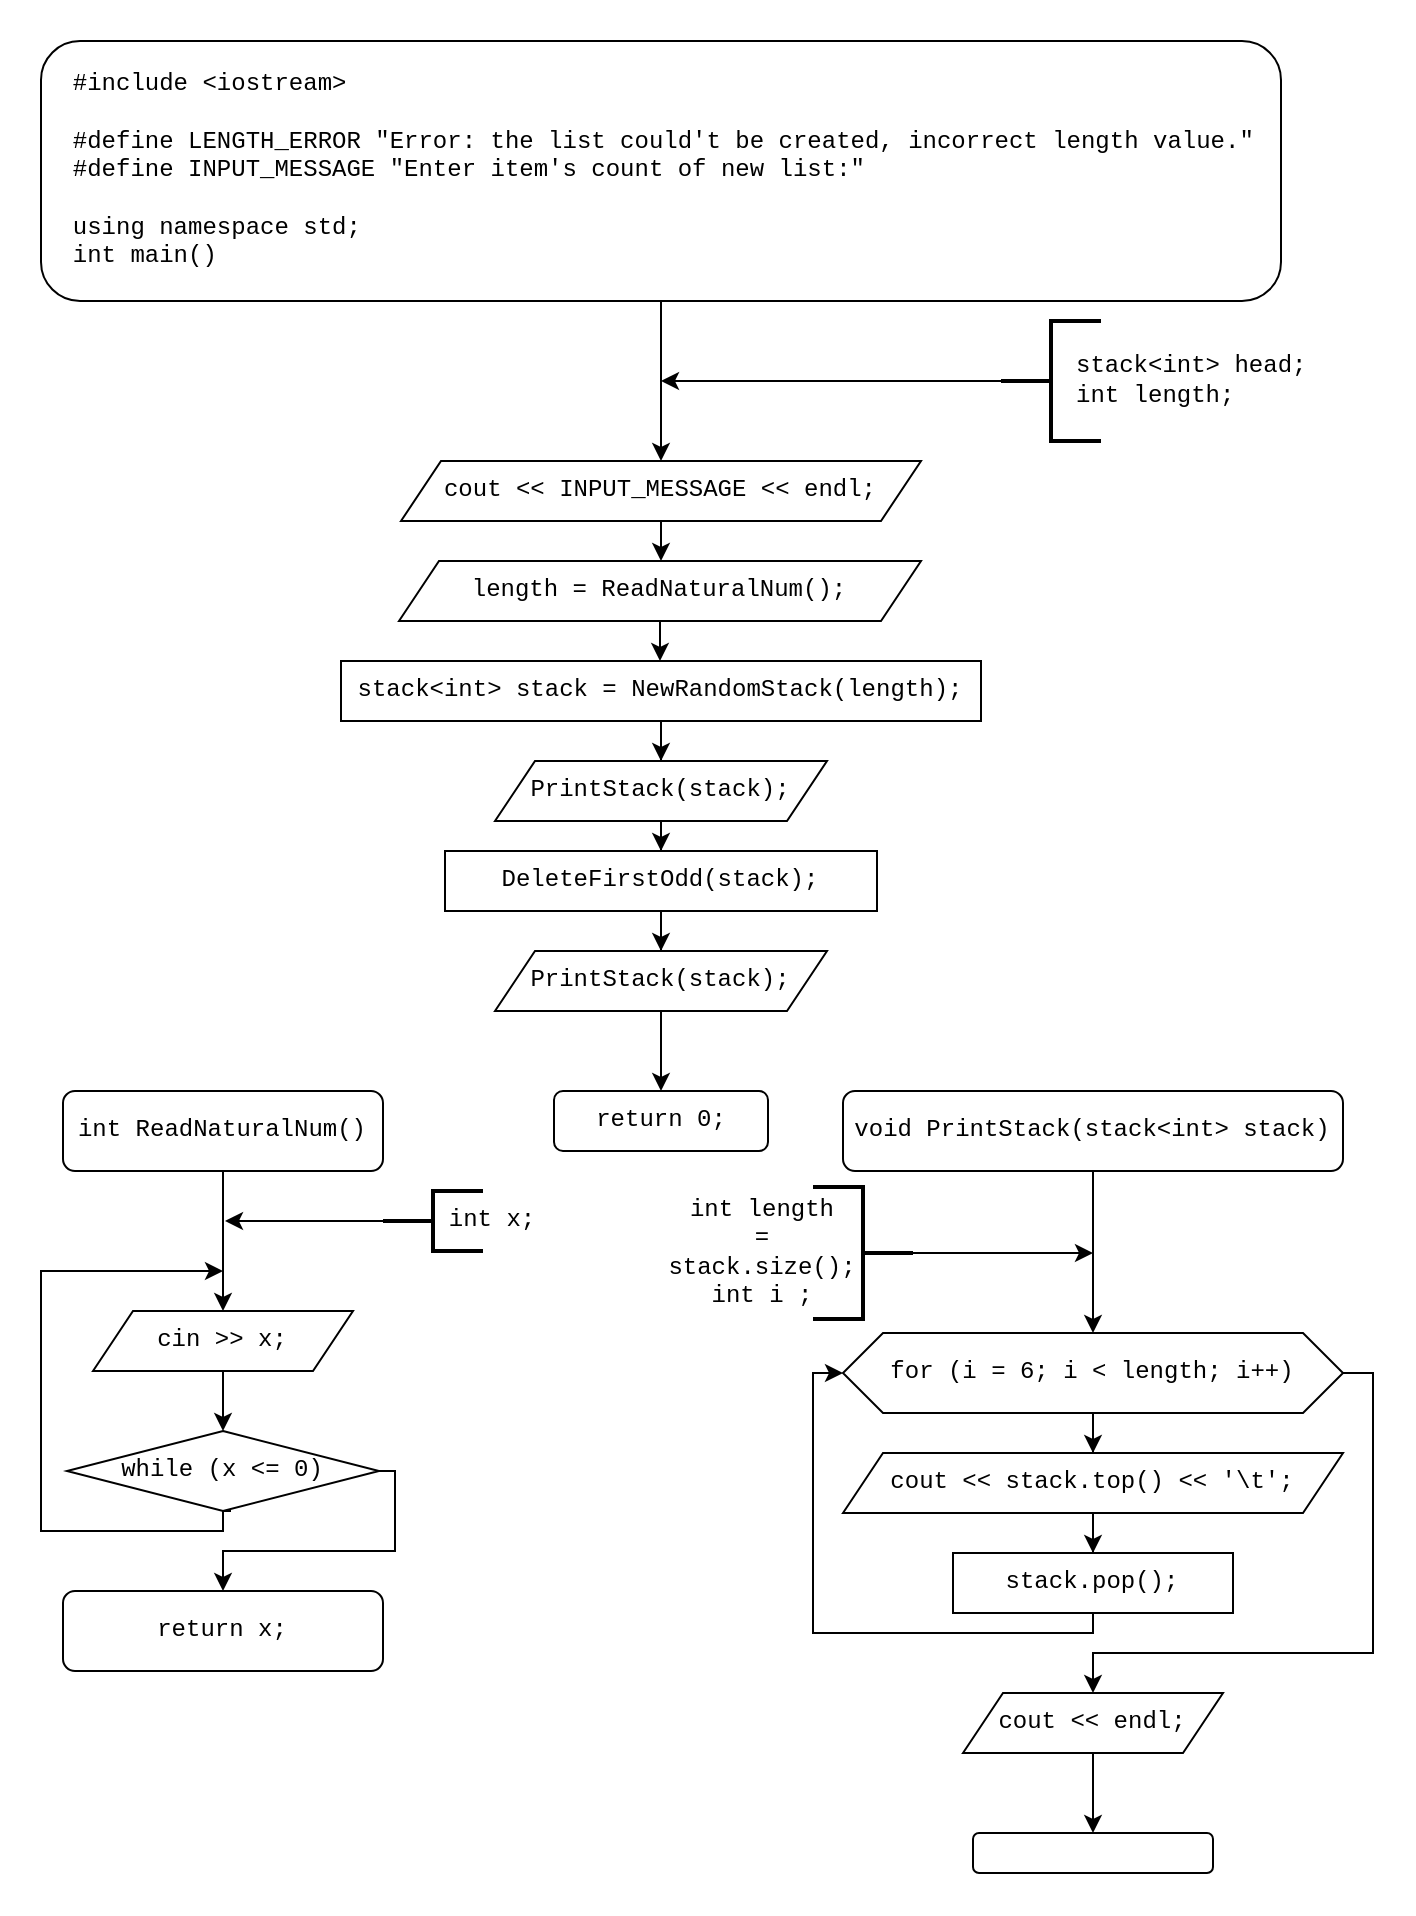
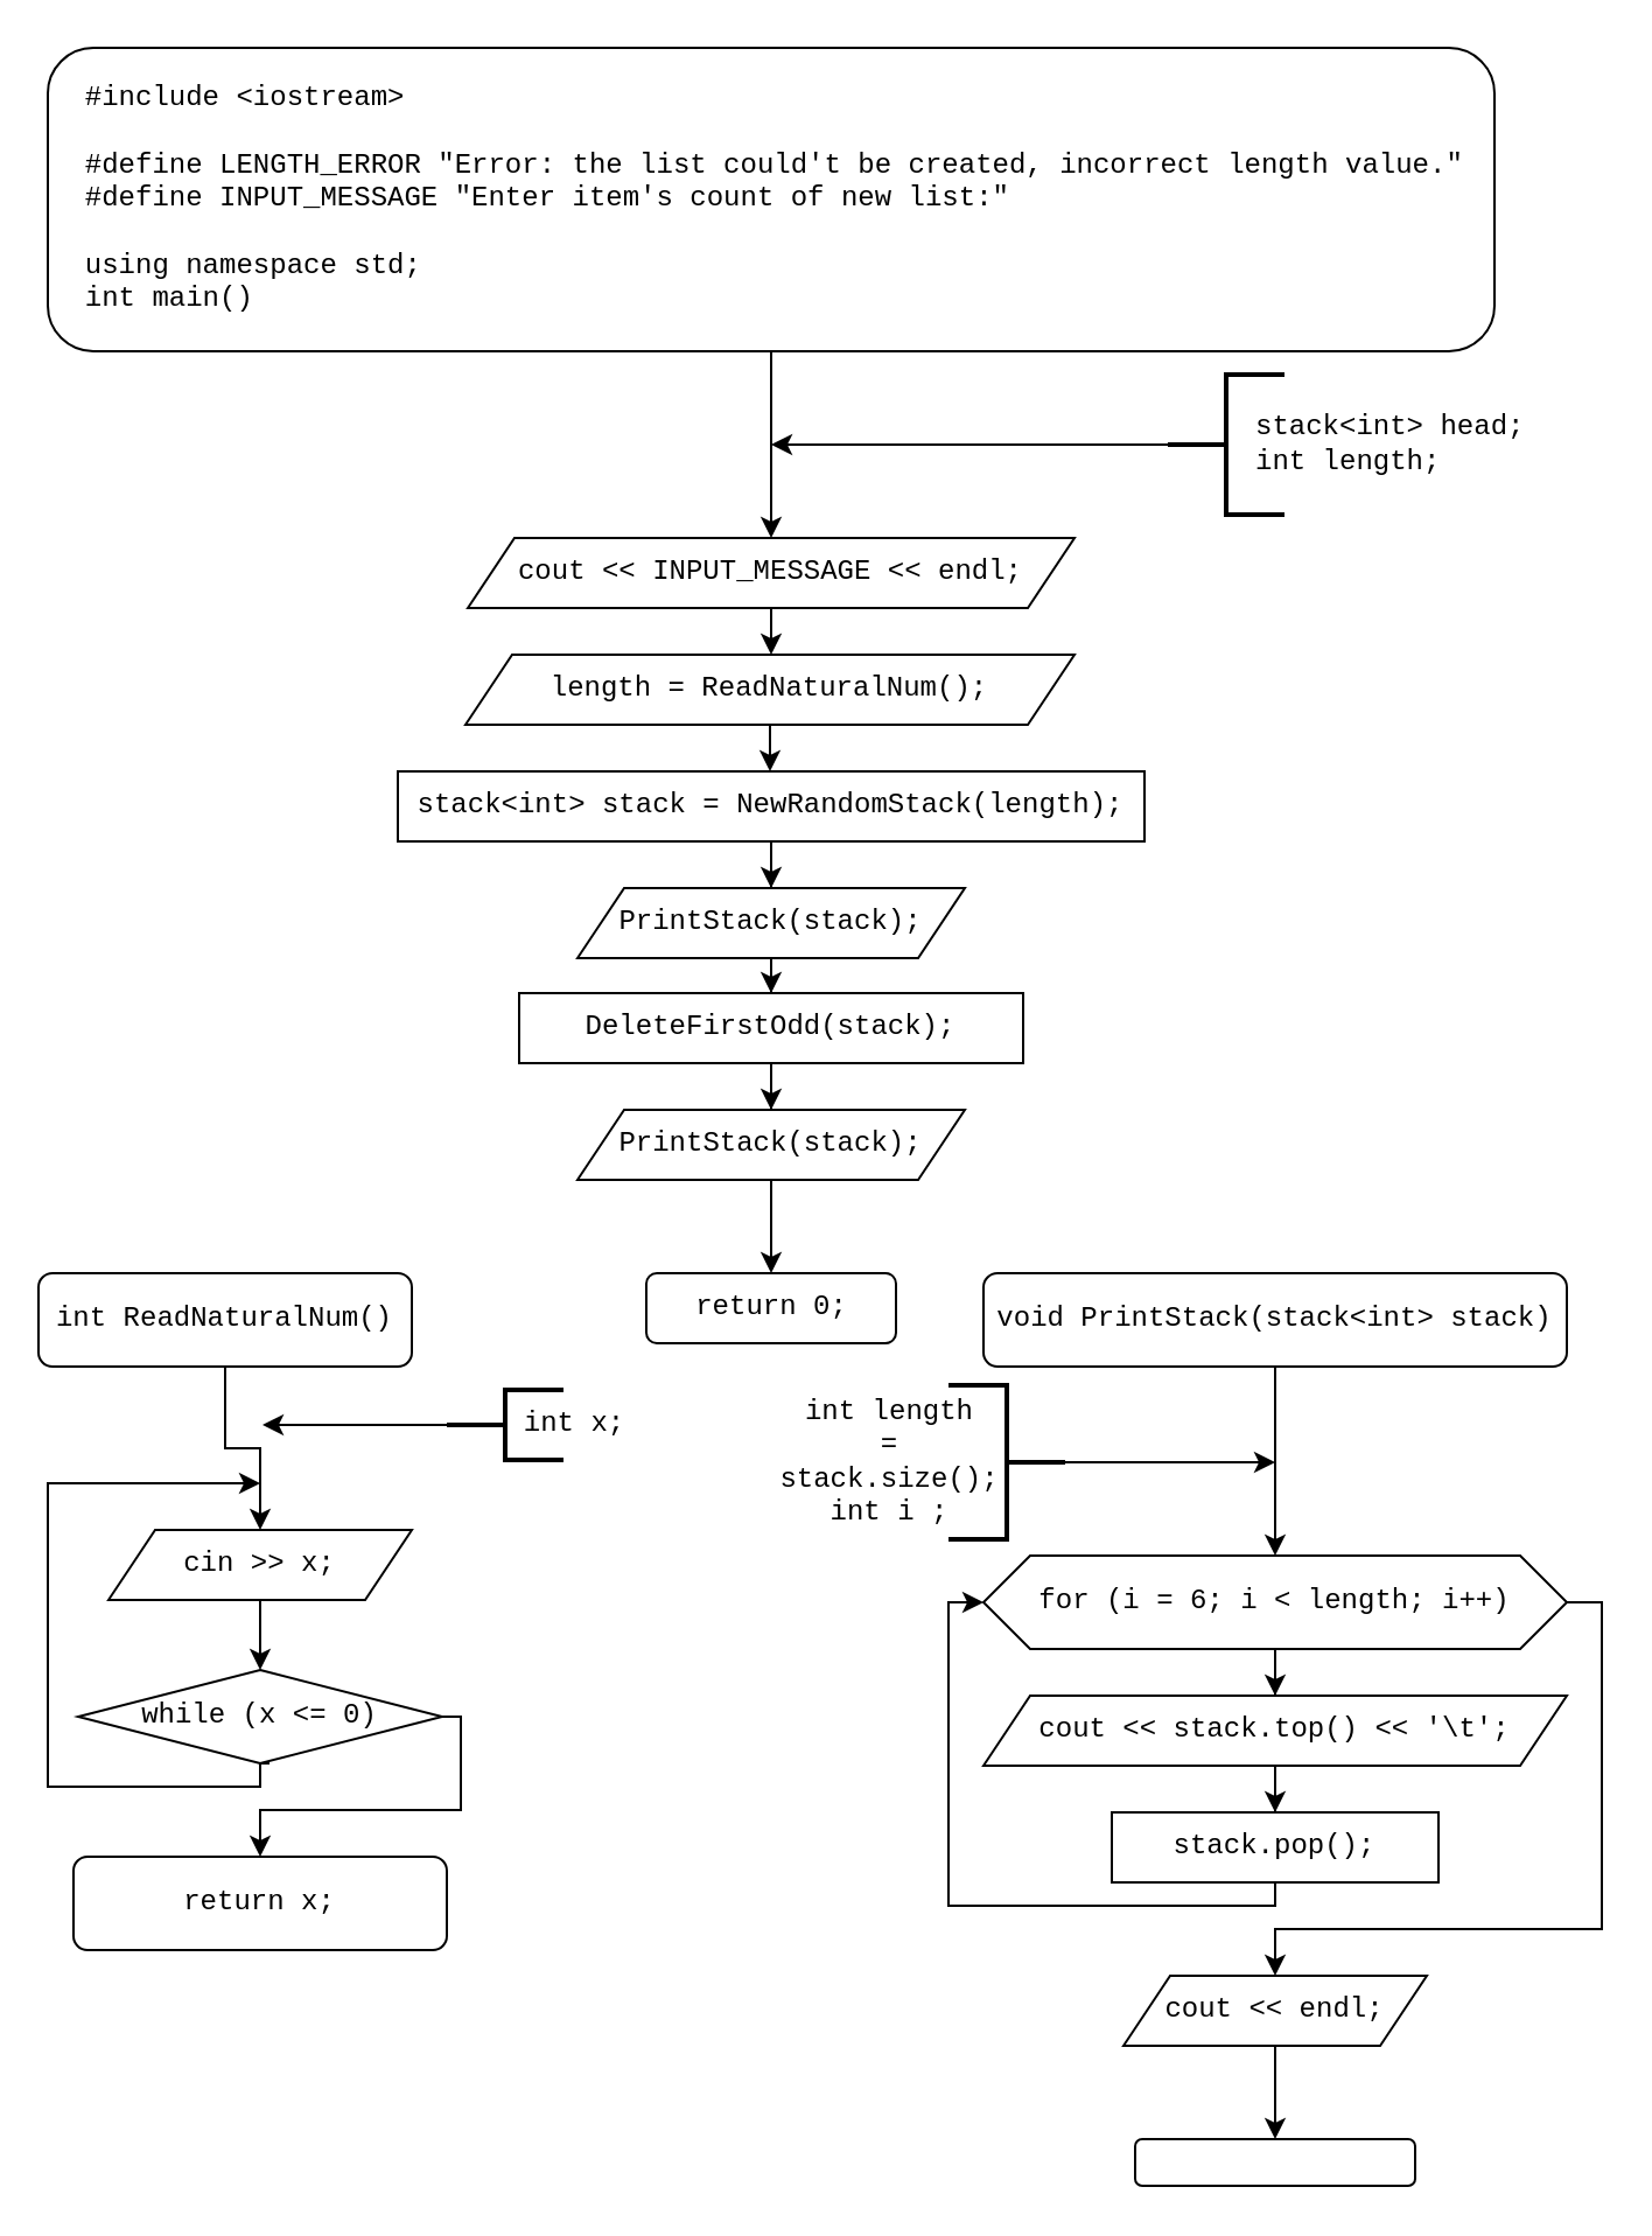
  <mxCell id="0" />
  <mxCell id="1" parent="0" />
  <mxCell id="2" style="edgeStyle=orthogonalEdgeStyle;rounded=0;orthogonalLoop=1;jettySize=auto;html=1;entryX=0.5;entryY=0;entryDx=0;entryDy=0;fontFamily=Courier New;" edge="1" parent="1" source="3" target="5"><mxGeometry relative="1" as="geometry" /></mxCell>
  <mxCell id="3" value="&lt;div&gt;&amp;nbsp; #include &amp;lt;iostream&amp;gt;&lt;/div&gt;&lt;div&gt;&amp;nbsp;&amp;nbsp;&lt;/div&gt;&lt;div&gt;&amp;nbsp; #define LENGTH_ERROR &quot;Error: the list could't be created, incorrect length value.&quot;&lt;/div&gt;&lt;div&gt;&amp;nbsp; #define INPUT_MESSAGE &quot;Enter item's count of new list:&quot;&lt;/div&gt;&lt;div&gt;&amp;nbsp;&amp;nbsp;&lt;/div&gt;&lt;div&gt;&amp;nbsp; using namespace std;&lt;/div&gt;&lt;div&gt;&amp;nbsp; int main()&lt;/div&gt;" style="rounded=1;whiteSpace=wrap;html=1;fontFamily=Courier New;align=left;" vertex="1" parent="1"><mxGeometry x="20" y="20" width="620" height="130" as="geometry" /></mxCell>
  <mxCell id="4" style="edgeStyle=orthogonalEdgeStyle;rounded=0;orthogonalLoop=1;jettySize=auto;html=1;entryX=0.5;entryY=0;entryDx=0;entryDy=0;fontFamily=Courier New;" edge="1" parent="1" source="5" target="7"><mxGeometry relative="1" as="geometry" /></mxCell>
  <mxCell id="5" value="cout &amp;lt;&amp;lt; INPUT_MESSAGE &amp;lt;&amp;lt; endl;" style="shape=parallelogram;perimeter=parallelogramPerimeter;whiteSpace=wrap;html=1;fixedSize=1;fontFamily=Courier New;align=center;" vertex="1" parent="1"><mxGeometry x="200" y="230" width="260" height="30" as="geometry" /></mxCell>
  <mxCell id="6" style="edgeStyle=orthogonalEdgeStyle;rounded=0;orthogonalLoop=1;jettySize=auto;html=1;entryX=0.5;entryY=0;entryDx=0;entryDy=0;fontFamily=Courier New;" edge="1" parent="1" source="7" target="9"><mxGeometry relative="1" as="geometry" /></mxCell>
  <mxCell id="7" value="length = ReadNaturalNum();" style="shape=parallelogram;perimeter=parallelogramPerimeter;whiteSpace=wrap;html=1;fixedSize=1;fontFamily=Courier New;align=center;" vertex="1" parent="1"><mxGeometry x="199" y="280" width="261" height="30" as="geometry" /></mxCell>
  <mxCell id="8" style="edgeStyle=orthogonalEdgeStyle;rounded=0;orthogonalLoop=1;jettySize=auto;html=1;entryX=0.5;entryY=0;entryDx=0;entryDy=0;fontFamily=Courier New;" edge="1" parent="1" source="9" target="11"><mxGeometry relative="1" as="geometry" /></mxCell>
  <mxCell id="9" value="stack&amp;lt;int&amp;gt; stack = NewRandomStack(length);" style="rounded=0;whiteSpace=wrap;html=1;fontFamily=Courier New;align=center;" vertex="1" parent="1"><mxGeometry x="170" y="330" width="320" height="30" as="geometry" /></mxCell>
  <mxCell id="10" style="edgeStyle=orthogonalEdgeStyle;rounded=0;orthogonalLoop=1;jettySize=auto;html=1;entryX=0.5;entryY=0;entryDx=0;entryDy=0;" edge="1" parent="1" source="11" target="15"><mxGeometry relative="1" as="geometry" /></mxCell>
  <mxCell id="11" value="PrintStack(stack);" style="shape=parallelogram;perimeter=parallelogramPerimeter;whiteSpace=wrap;html=1;fixedSize=1;fontFamily=Courier New;align=center;" vertex="1" parent="1"><mxGeometry x="247" y="380" width="166" height="30" as="geometry" /></mxCell>
  <mxCell id="12" style="edgeStyle=orthogonalEdgeStyle;rounded=0;orthogonalLoop=1;jettySize=auto;html=1;fontFamily=Courier New;" edge="1" parent="1" source="13"><mxGeometry relative="1" as="geometry"><mxPoint x="330" y="190" as="targetPoint" /></mxGeometry></mxCell>
  <mxCell id="13" value="" style="strokeWidth=2;html=1;shape=mxgraph.flowchart.annotation_2;align=left;labelPosition=right;pointerEvents=1;fontFamily=Courier New;" vertex="1" parent="1"><mxGeometry x="500" y="160" width="50" height="60" as="geometry" /></mxCell>
  <mxCell id="14" style="edgeStyle=orthogonalEdgeStyle;rounded=0;orthogonalLoop=1;jettySize=auto;html=1;fontFamily=Courier New;" edge="1" parent="1" source="15" target="17"><mxGeometry relative="1" as="geometry" /></mxCell>
  <mxCell id="15" value="DeleteFirstOdd(stack);" style="rounded=0;whiteSpace=wrap;html=1;fontFamily=Courier New;align=center;" vertex="1" parent="1"><mxGeometry x="222" y="425" width="216" height="30" as="geometry" /></mxCell>
  <mxCell id="16" style="edgeStyle=orthogonalEdgeStyle;rounded=0;orthogonalLoop=1;jettySize=auto;html=1;entryX=0.5;entryY=0;entryDx=0;entryDy=0;" edge="1" parent="1" source="17" target="18"><mxGeometry relative="1" as="geometry" /></mxCell>
  <mxCell id="17" value="PrintStack(stack);" style="shape=parallelogram;perimeter=parallelogramPerimeter;whiteSpace=wrap;html=1;fixedSize=1;fontFamily=Courier New;align=center;" vertex="1" parent="1"><mxGeometry x="247" y="475" width="166" height="30" as="geometry" /></mxCell>
  <mxCell id="18" value="return 0;" style="rounded=1;whiteSpace=wrap;html=1;fontFamily=Courier New;align=center;" vertex="1" parent="1"><mxGeometry x="276.5" y="545" width="107" height="30" as="geometry" /></mxCell>
  <mxCell id="19" style="edgeStyle=orthogonalEdgeStyle;rounded=0;orthogonalLoop=1;jettySize=auto;html=1;entryX=0.5;entryY=0;entryDx=0;entryDy=0;fontFamily=Courier New;" edge="1" parent="1"><mxGeometry relative="1" as="geometry"><mxPoint x="330" y="480" as="targetPoint" /></mxGeometry></mxCell>
  <mxCell id="20" value="stack&amp;lt;int&amp;gt; head;&lt;br&gt;int length;" style="text;html=1;strokeColor=none;fillColor=none;align=left;verticalAlign=middle;whiteSpace=wrap;rounded=0;fontFamily=Courier New;" vertex="1" parent="1"><mxGeometry x="536" y="160" width="136" height="60" as="geometry" /></mxCell>
  <mxCell id="21" style="edgeStyle=orthogonalEdgeStyle;rounded=0;orthogonalLoop=1;jettySize=auto;html=1;fontFamily=Courier New;entryX=0.5;entryY=0;entryDx=0;entryDy=0;" edge="1" parent="1" source="22" target="27"><mxGeometry relative="1" as="geometry"><mxPoint x="111" y="655" as="targetPoint" /></mxGeometry></mxCell>
- <mxCell id="22" value="int ReadNaturalNum()" style="rounded=1;whiteSpace=wrap;html=1;fontFamily=Courier New;" vertex="1" parent="1"><mxGeometry x="31" y="545" width="160" height="40" as="geometry" /></mxCell>
+ <mxCell id="22" value="int ReadNaturalNum()" style="rounded=1;whiteSpace=wrap;html=1;fontFamily=Courier New;" vertex="1" parent="1"><mxGeometry x="16" y="545" width="160" height="40" as="geometry" /></mxCell>
  <mxCell id="23" style="edgeStyle=orthogonalEdgeStyle;rounded=0;orthogonalLoop=1;jettySize=auto;html=1;fontFamily=Courier New;exitX=0;exitY=0.5;exitDx=0;exitDy=0;exitPerimeter=0;" edge="1" parent="1" source="24"><mxGeometry relative="1" as="geometry"><mxPoint x="112" y="610" as="targetPoint" /><mxPoint x="186" y="610" as="sourcePoint" /></mxGeometry></mxCell>
  <mxCell id="24" value="" style="strokeWidth=2;html=1;shape=mxgraph.flowchart.annotation_2;align=left;labelPosition=right;pointerEvents=1;fontFamily=Courier New;" vertex="1" parent="1"><mxGeometry x="191" y="595" width="50" height="30" as="geometry" /></mxCell>
  <mxCell id="25" value="int x;" style="text;html=1;strokeColor=none;fillColor=none;align=center;verticalAlign=middle;whiteSpace=wrap;rounded=0;fontFamily=Courier New;" vertex="1" parent="1"><mxGeometry x="215.5" y="600" width="60" height="20" as="geometry" /></mxCell>
  <mxCell id="26" style="edgeStyle=orthogonalEdgeStyle;rounded=0;orthogonalLoop=1;jettySize=auto;html=1;entryX=0.5;entryY=0;entryDx=0;entryDy=0;fontFamily=Courier New;" edge="1" parent="1" source="27" target="30"><mxGeometry relative="1" as="geometry" /></mxCell>
  <mxCell id="27" value="cin &amp;gt;&amp;gt; x;" style="shape=parallelogram;perimeter=parallelogramPerimeter;whiteSpace=wrap;html=1;fixedSize=1;fontFamily=Courier New;" vertex="1" parent="1"><mxGeometry x="46" y="655" width="130" height="30" as="geometry" /></mxCell>
  <mxCell id="28" style="edgeStyle=orthogonalEdgeStyle;rounded=0;orthogonalLoop=1;jettySize=auto;html=1;fontFamily=Courier New;" edge="1" parent="1"><mxGeometry relative="1" as="geometry"><mxPoint x="111" y="635" as="targetPoint" /><mxPoint x="115" y="755" as="sourcePoint" /><Array as="points"><mxPoint x="111" y="755" /><mxPoint x="111" y="765" /><mxPoint x="20" y="765" /><mxPoint x="20" y="635" /></Array></mxGeometry></mxCell>
  <mxCell id="29" style="edgeStyle=orthogonalEdgeStyle;rounded=0;orthogonalLoop=1;jettySize=auto;html=1;fontFamily=Courier New;" edge="1" parent="1" source="30"><mxGeometry relative="1" as="geometry"><mxPoint x="111" y="795" as="targetPoint" /><Array as="points"><mxPoint x="197" y="735" /><mxPoint x="197" y="775" /><mxPoint x="111" y="775" /></Array></mxGeometry></mxCell>
  <mxCell id="30" value="while (x &amp;lt;= 0)" style="rhombus;whiteSpace=wrap;html=1;fontFamily=Courier New;" vertex="1" parent="1"><mxGeometry x="33" y="715" width="156" height="40" as="geometry" /></mxCell>
  <mxCell id="31" value="return x;" style="rounded=1;whiteSpace=wrap;html=1;fontFamily=Courier New;" vertex="1" parent="1"><mxGeometry x="31" y="795" width="160" height="40" as="geometry" /></mxCell>
  <mxCell id="32" style="edgeStyle=orthogonalEdgeStyle;rounded=0;orthogonalLoop=1;jettySize=auto;html=1;fontFamily=Courier New;entryX=0.5;entryY=0;entryDx=0;entryDy=0;" edge="1" parent="1" source="33" target="42"><mxGeometry relative="1" as="geometry"><mxPoint x="546" y="655" as="targetPoint" /></mxGeometry></mxCell>
  <mxCell id="33" value="void PrintStack(stack&amp;lt;int&amp;gt; stack)" style="rounded=1;whiteSpace=wrap;html=1;fontFamily=Courier New;" vertex="1" parent="1"><mxGeometry x="421" y="545" width="250" height="40" as="geometry" /></mxCell>
  <mxCell id="34" style="edgeStyle=orthogonalEdgeStyle;rounded=0;orthogonalLoop=1;jettySize=auto;html=1;fontFamily=Courier New;" edge="1" parent="1" source="35"><mxGeometry relative="1" as="geometry"><mxPoint x="546" y="626" as="targetPoint" /><Array as="points"><mxPoint x="546" y="626" /></Array></mxGeometry></mxCell>
  <mxCell id="35" value="" style="strokeWidth=2;html=1;shape=mxgraph.flowchart.annotation_2;align=left;labelPosition=right;pointerEvents=1;fontFamily=Courier New;rotation=-180;" vertex="1" parent="1"><mxGeometry x="406" y="593" width="50" height="66" as="geometry" /></mxCell>
  <mxCell id="36" value="int length &lt;br&gt;= stack.size();&lt;br&gt;int i ;" style="text;html=1;strokeColor=none;fillColor=none;align=center;verticalAlign=middle;whiteSpace=wrap;rounded=0;fontFamily=Courier New;" vertex="1" parent="1"><mxGeometry x="326" y="595.5" width="110" height="61" as="geometry" /></mxCell>
  <mxCell id="37" style="edgeStyle=orthogonalEdgeStyle;rounded=0;orthogonalLoop=1;jettySize=auto;html=1;entryX=0.5;entryY=0;entryDx=0;entryDy=0;fontFamily=Courier New;" edge="1" parent="1" source="38" target="39"><mxGeometry relative="1" as="geometry" /></mxCell>
  <mxCell id="38" value="cout &amp;lt;&amp;lt; endl;" style="shape=parallelogram;perimeter=parallelogramPerimeter;whiteSpace=wrap;html=1;fixedSize=1;fontFamily=Courier New;" vertex="1" parent="1"><mxGeometry x="481" y="846" width="130" height="30" as="geometry" /></mxCell>
  <mxCell id="39" value="" style="rounded=1;whiteSpace=wrap;html=1;fontFamily=Courier New;align=left;" vertex="1" parent="1"><mxGeometry x="486" y="916" width="120" height="20" as="geometry" /></mxCell>
  <mxCell id="40" style="edgeStyle=orthogonalEdgeStyle;rounded=0;orthogonalLoop=1;jettySize=auto;html=1;entryX=0.5;entryY=0;entryDx=0;entryDy=0;fontFamily=Courier New;" edge="1" parent="1" source="42" target="44"><mxGeometry relative="1" as="geometry" /></mxCell>
  <mxCell id="41" style="edgeStyle=orthogonalEdgeStyle;rounded=0;orthogonalLoop=1;jettySize=auto;html=1;entryX=0.5;entryY=0;entryDx=0;entryDy=0;fontFamily=Courier New;" edge="1" parent="1" source="42" target="38"><mxGeometry relative="1" as="geometry"><Array as="points"><mxPoint x="686" y="686" /><mxPoint x="686" y="826" /><mxPoint x="546" y="826" /></Array></mxGeometry></mxCell>
  <mxCell id="42" value="for (i = 6; i &amp;lt; length; i++)" style="shape=hexagon;perimeter=hexagonPerimeter2;whiteSpace=wrap;html=1;fixedSize=1;fontFamily=Courier New;" vertex="1" parent="1"><mxGeometry x="421" y="666" width="250" height="40" as="geometry" /></mxCell>
  <mxCell id="43" style="edgeStyle=orthogonalEdgeStyle;rounded=0;orthogonalLoop=1;jettySize=auto;html=1;entryX=0.5;entryY=0;entryDx=0;entryDy=0;fontFamily=Courier New;" edge="1" parent="1" source="44" target="46"><mxGeometry relative="1" as="geometry" /></mxCell>
  <mxCell id="44" value="cout &amp;lt;&amp;lt; stack.top() &amp;lt;&amp;lt; '\t';" style="shape=parallelogram;perimeter=parallelogramPerimeter;whiteSpace=wrap;html=1;fixedSize=1;fontFamily=Courier New;" vertex="1" parent="1"><mxGeometry x="421" y="726" width="250" height="30" as="geometry" /></mxCell>
  <mxCell id="45" style="edgeStyle=orthogonalEdgeStyle;rounded=0;orthogonalLoop=1;jettySize=auto;html=1;fontFamily=Courier New;entryX=0;entryY=0.5;entryDx=0;entryDy=0;" edge="1" parent="1" source="46" target="42"><mxGeometry relative="1" as="geometry"><mxPoint x="416" y="686" as="targetPoint" /><Array as="points"><mxPoint x="546" y="816" /><mxPoint x="406" y="816" /><mxPoint x="406" y="686" /></Array></mxGeometry></mxCell>
  <mxCell id="46" value="stack.pop();" style="rounded=0;whiteSpace=wrap;html=1;fontFamily=Courier New;align=center;" vertex="1" parent="1"><mxGeometry x="476" y="776" width="140" height="30" as="geometry" /></mxCell>
